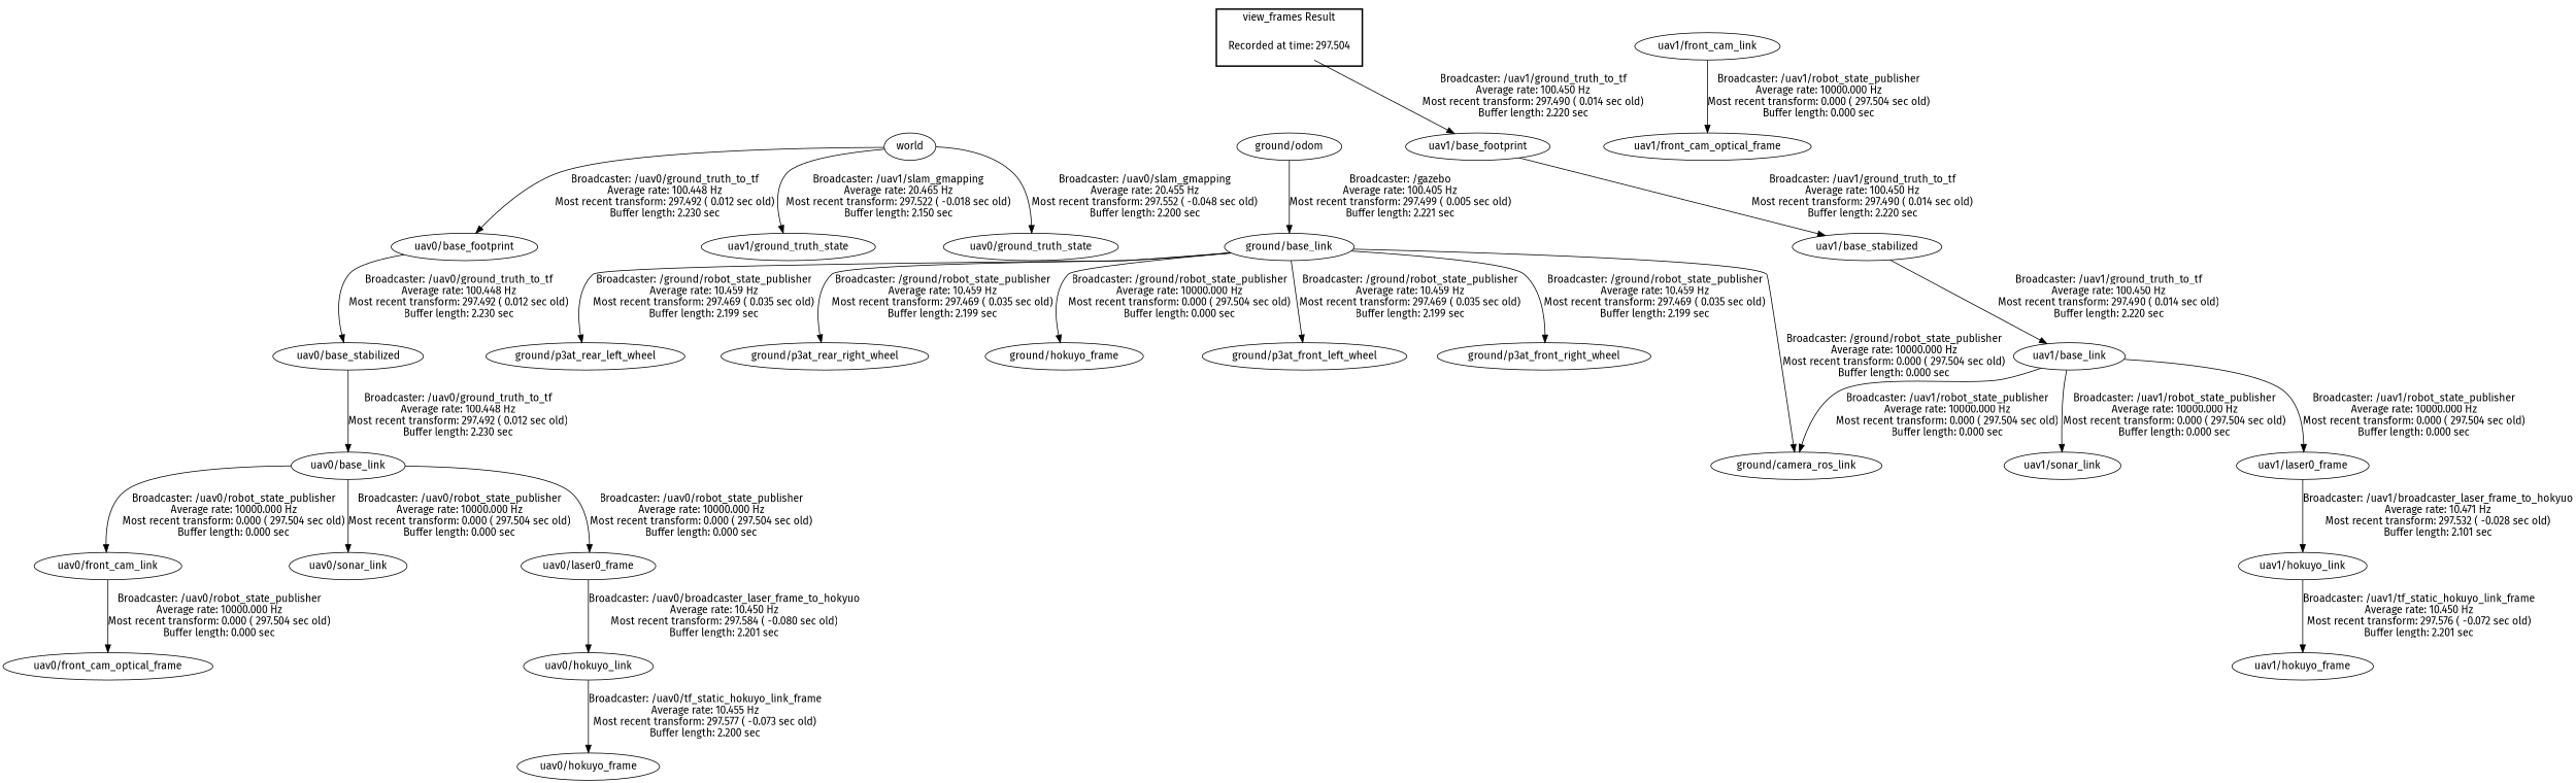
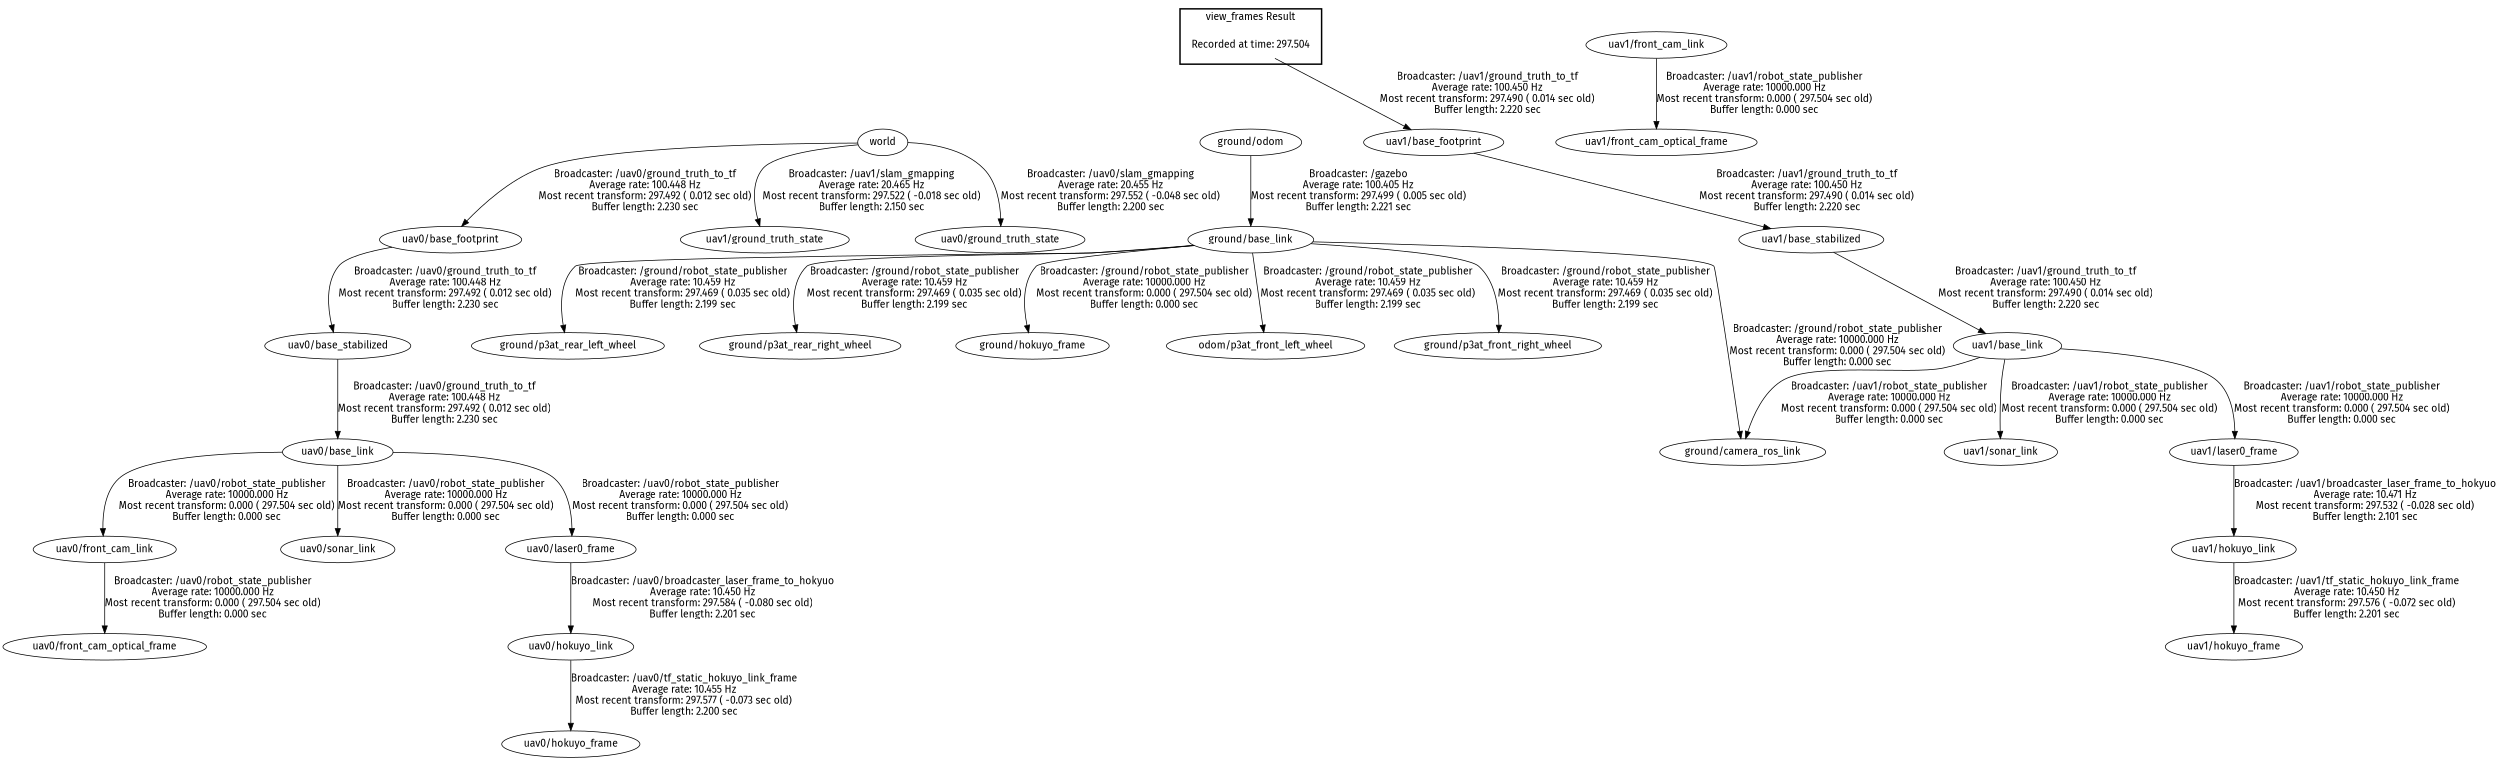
  digraph {
    fontname="Fira Sans"
    node [fontname="Fira Sans"]
    edge [fontname="Fira Sans"]
    "Recorded at time: 297.504" [shape=plaintext]
    "ground/odom"
    world
    "uav1/base_footprint"
    "ground/base_link"
-   "ground/p3at_front_left_wheel"
+   "ground/p3at_front_left_wheel" [label="odom/p3at_front_left_wheel"]
    "ground/p3at_front_right_wheel"
    "ground/p3at_rear_left_wheel"
    "ground/p3at_rear_right_wheel"
    "ground/camera_ros_link"
    "ground/hokuyo_frame"
    "uav1/hokuyo_link"
    "uav1/hokuyo_frame"
    "uav1/laser0_frame"
    "uav0/hokuyo_link"
    "uav0/hokuyo_frame"
    "uav0/laser0_frame"
    "uav0/base_footprint"
    "uav0/ground_truth_state"
    "uav1/ground_truth_state"
    "uav1/base_stabilized"
    "uav0/base_stabilized"
    "uav1/base_link"
    "uav1/sonar_link"
    "uav1/front_cam_link"
    "uav1/front_cam_optical_frame"
    "uav0/base_link"
    "uav0/front_cam_link"
    "uav0/sonar_link"
    "uav0/front_cam_optical_frame"
    subgraph cluster_1 {
      color=black
      label="view_frames Result"
      style=bold
      "Recorded at time: 297.504"
    }
    "Recorded at time: 297.504" -> "ground/odom" [style=invis]
    "Recorded at time: 297.504" -> world [style=invis]
    "Recorded at time: 297.504" -> "uav1/base_footprint" [label="Broadcaster: /uav1/ground_truth_to_tf\nAverage rate: 100.450 Hz\nMost recent transform: 297.490 ( 0.014 sec old)\nBuffer length: 2.220 sec\n"]
    "ground/odom" -> "ground/base_link" [label="Broadcaster: /gazebo\nAverage rate: 100.405 Hz\nMost recent transform: 297.499 ( 0.005 sec old)\nBuffer length: 2.221 sec\n"]
    world -> "uav0/base_footprint" [label="Broadcaster: /uav0/ground_truth_to_tf\nAverage rate: 100.448 Hz\nMost recent transform: 297.492 ( 0.012 sec old)\nBuffer length: 2.230 sec\n"]
    world -> "uav0/ground_truth_state" [label="Broadcaster: /uav0/slam_gmapping\nAverage rate: 20.455 Hz\nMost recent transform: 297.552 ( -0.048 sec old)\nBuffer length: 2.200 sec\n"]
    world -> "uav1/ground_truth_state" [label="Broadcaster: /uav1/slam_gmapping\nAverage rate: 20.465 Hz\nMost recent transform: 297.522 ( -0.018 sec old)\nBuffer length: 2.150 sec\n"]
    "uav1/base_footprint" -> "uav1/base_stabilized" [label="Broadcaster: /uav1/ground_truth_to_tf\nAverage rate: 100.450 Hz\nMost recent transform: 297.490 ( 0.014 sec old)\nBuffer length: 2.220 sec\n"]
    "ground/base_link" -> "ground/p3at_front_left_wheel" [label="Broadcaster: /ground/robot_state_publisher\nAverage rate: 10.459 Hz\nMost recent transform: 297.469 ( 0.035 sec old)\nBuffer length: 2.199 sec\n"]
    "ground/base_link" -> "ground/p3at_front_right_wheel" [label="Broadcaster: /ground/robot_state_publisher\nAverage rate: 10.459 Hz\nMost recent transform: 297.469 ( 0.035 sec old)\nBuffer length: 2.199 sec\n"]
    "ground/base_link" -> "ground/p3at_rear_left_wheel" [label="Broadcaster: /ground/robot_state_publisher\nAverage rate: 10.459 Hz\nMost recent transform: 297.469 ( 0.035 sec old)\nBuffer length: 2.199 sec\n"]
    "ground/base_link" -> "ground/p3at_rear_right_wheel" [label="Broadcaster: /ground/robot_state_publisher\nAverage rate: 10.459 Hz\nMost recent transform: 297.469 ( 0.035 sec old)\nBuffer length: 2.199 sec\n"]
    "ground/base_link" -> "ground/camera_ros_link" [label="Broadcaster: /ground/robot_state_publisher\nAverage rate: 10000.000 Hz\nMost recent transform: 0.000 ( 297.504 sec old)\nBuffer length: 0.000 sec\n"]
    "ground/base_link" -> "ground/hokuyo_frame" [label="Broadcaster: /ground/robot_state_publisher\nAverage rate: 10000.000 Hz\nMost recent transform: 0.000 ( 297.504 sec old)\nBuffer length: 0.000 sec\n"]
    "uav1/hokuyo_link" -> "uav1/hokuyo_frame" [label="Broadcaster: /uav1/tf_static_hokuyo_link_frame\nAverage rate: 10.450 Hz\nMost recent transform: 297.576 ( -0.072 sec old)\nBuffer length: 2.201 sec\n"]
    "uav1/laser0_frame" -> "uav1/hokuyo_link" [label="Broadcaster: /uav1/broadcaster_laser_frame_to_hokyuo\nAverage rate: 10.471 Hz\nMost recent transform: 297.532 ( -0.028 sec old)\nBuffer length: 2.101 sec\n"]
    "uav0/hokuyo_link" -> "uav0/hokuyo_frame" [label="Broadcaster: /uav0/tf_static_hokuyo_link_frame\nAverage rate: 10.455 Hz\nMost recent transform: 297.577 ( -0.073 sec old)\nBuffer length: 2.200 sec\n"]
    "uav0/laser0_frame" -> "uav0/hokuyo_link" [label="Broadcaster: /uav0/broadcaster_laser_frame_to_hokyuo\nAverage rate: 10.450 Hz\nMost recent transform: 297.584 ( -0.080 sec old)\nBuffer length: 2.201 sec\n"]
    "uav0/base_footprint" -> "uav0/base_stabilized" [label="Broadcaster: /uav0/ground_truth_to_tf\nAverage rate: 100.448 Hz\nMost recent transform: 297.492 ( 0.012 sec old)\nBuffer length: 2.230 sec\n"]
    "uav1/base_stabilized" -> "uav1/base_link" [label="Broadcaster: /uav1/ground_truth_to_tf\nAverage rate: 100.450 Hz\nMost recent transform: 297.490 ( 0.014 sec old)\nBuffer length: 2.220 sec\n"]
    "uav0/base_stabilized" -> "uav0/base_link" [label="Broadcaster: /uav0/ground_truth_to_tf\nAverage rate: 100.448 Hz\nMost recent transform: 297.492 ( 0.012 sec old)\nBuffer length: 2.230 sec\n"]
    "uav1/base_link" -> "ground/camera_ros_link" [label="Broadcaster: /uav1/robot_state_publisher\nAverage rate: 10000.000 Hz\nMost recent transform: 0.000 ( 297.504 sec old)\nBuffer length: 0.000 sec\n"]
    "uav1/base_link" -> "uav1/laser0_frame" [label="Broadcaster: /uav1/robot_state_publisher\nAverage rate: 10000.000 Hz\nMost recent transform: 0.000 ( 297.504 sec old)\nBuffer length: 0.000 sec\n"]
    "uav1/base_link" -> "uav1/sonar_link" [label="Broadcaster: /uav1/robot_state_publisher\nAverage rate: 10000.000 Hz\nMost recent transform: 0.000 ( 297.504 sec old)\nBuffer length: 0.000 sec\n"]
    "uav1/front_cam_link" -> "uav1/front_cam_optical_frame" [label="Broadcaster: /uav1/robot_state_publisher\nAverage rate: 10000.000 Hz\nMost recent transform: 0.000 ( 297.504 sec old)\nBuffer length: 0.000 sec\n"]
    "uav0/base_link" -> "uav0/laser0_frame" [label="Broadcaster: /uav0/robot_state_publisher\nAverage rate: 10000.000 Hz\nMost recent transform: 0.000 ( 297.504 sec old)\nBuffer length: 0.000 sec\n"]
    "uav0/base_link" -> "uav0/front_cam_link" [label="Broadcaster: /uav0/robot_state_publisher\nAverage rate: 10000.000 Hz\nMost recent transform: 0.000 ( 297.504 sec old)\nBuffer length: 0.000 sec\n"]
    "uav0/base_link" -> "uav0/sonar_link" [label="Broadcaster: /uav0/robot_state_publisher\nAverage rate: 10000.000 Hz\nMost recent transform: 0.000 ( 297.504 sec old)\nBuffer length: 0.000 sec\n"]
    "uav0/front_cam_link" -> "uav0/front_cam_optical_frame" [label="Broadcaster: /uav0/robot_state_publisher\nAverage rate: 10000.000 Hz\nMost recent transform: 0.000 ( 297.504 sec old)\nBuffer length: 0.000 sec\n"]
  }
